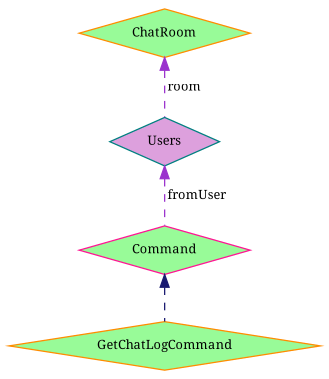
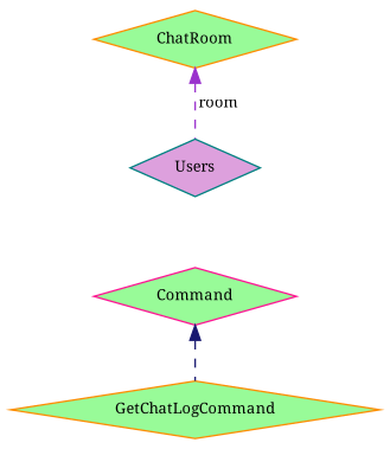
  digraph {
    fontname="Noto Serif"
    node [color=darkorange fillcolor=palegreen fontname="Noto Serif" fontsize=10 shape=diamond style=filled]
    edge [color=darkorchid3 dir=back fontname="Noto Serif" fontsize=10 labelfontname=Helvetica labelfontsize=10 style=dashed]
    n1 [fontcolor=black height=0.2 label=GetChatLogCommand width=0.4]
    n2 [color=deeppink height=0.2 label=Command width=0.4]
    n3 [color=teal fillcolor=plum height=0.2 label=Users width=0.4]
    n4 [height=0.2 label=ChatRoom width=0.4]
    n2 -> n1 [color=midnightblue]
-   n3 -> n2 [label=" fromUser"]
    n4 -> n3 [label=" room"]
  }
